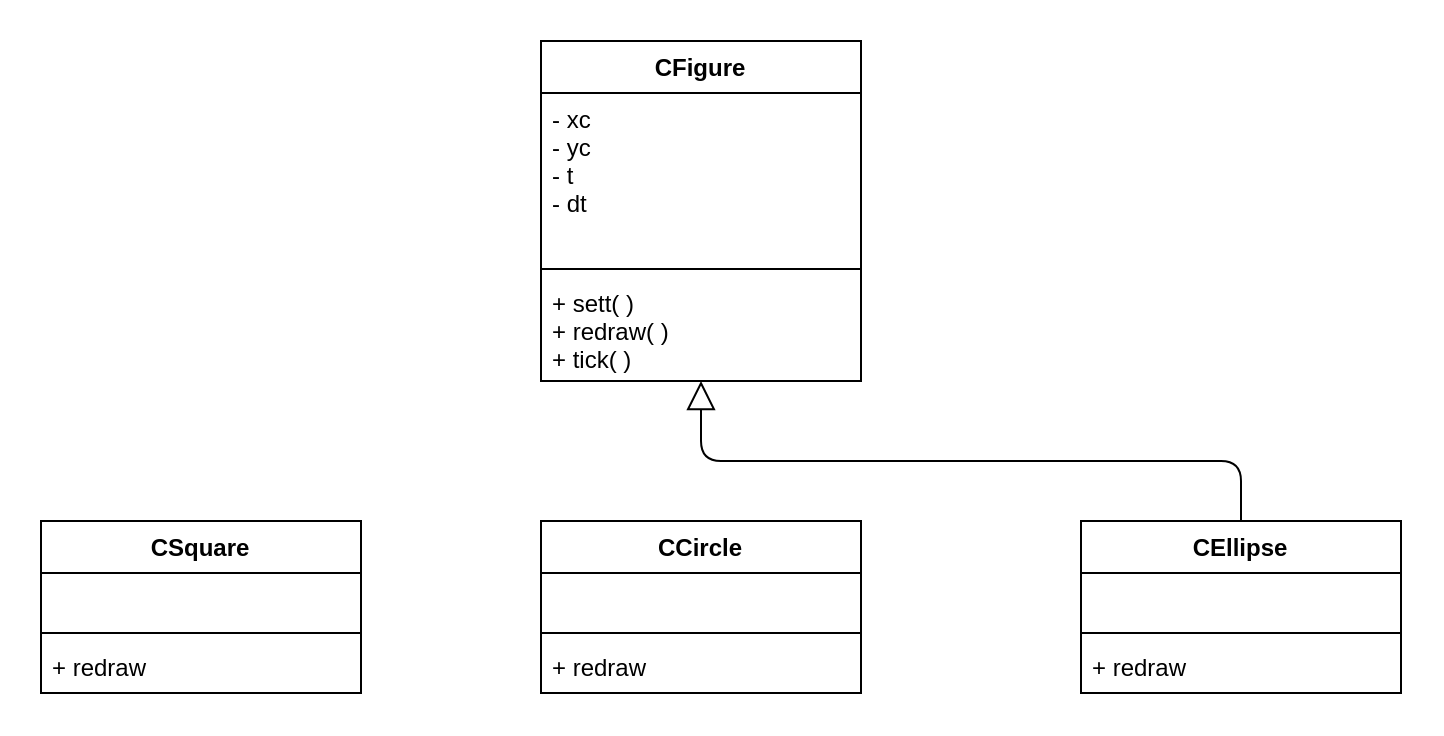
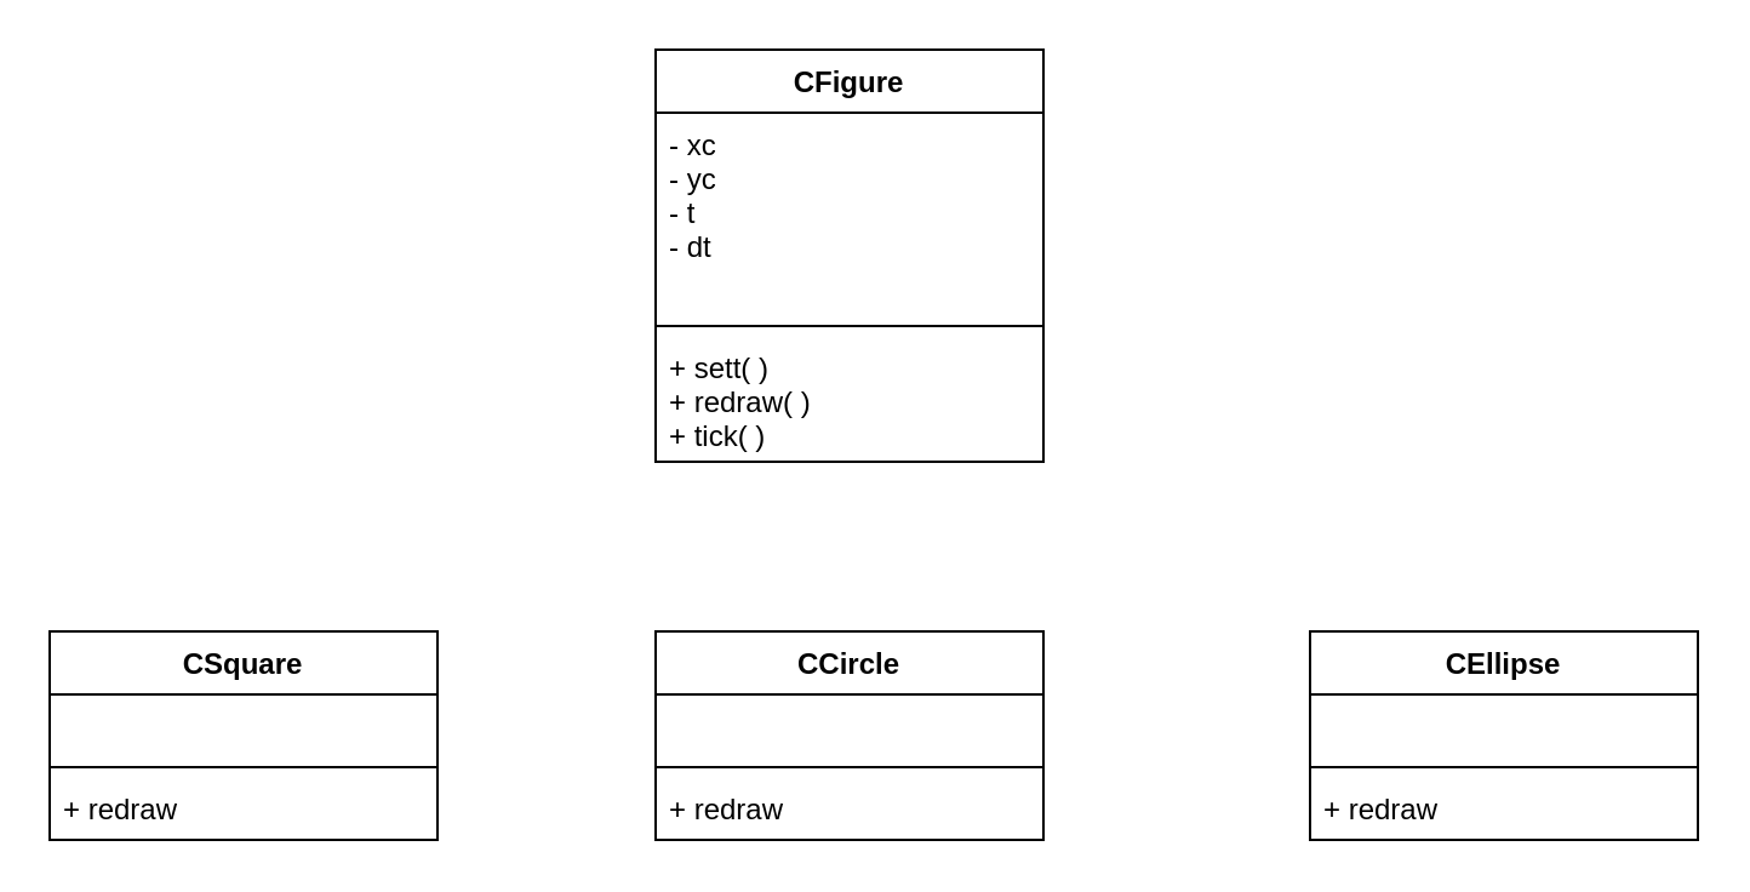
  <mxCell id="0" />
  <mxCell id="1" parent="0" />
  <mxCell id="2" value="CFigure" style="swimlane;fontStyle=1;align=center;verticalAlign=top;childLayout=stackLayout;horizontal=1;startSize=26;horizontalStack=0;resizeParent=1;resizeParentMax=0;resizeLast=0;collapsible=1;marginBottom=0;" vertex="1" parent="1"><mxGeometry x="270" y="20" width="160" height="170" as="geometry" /></mxCell>
  <mxCell id="3" value="- xc&#10;- yc&#10;- t&#10;- dt" style="text;strokeColor=none;fillColor=none;align=left;verticalAlign=top;spacingLeft=4;spacingRight=4;overflow=hidden;rotatable=0;points=[[0,0.5],[1,0.5]];portConstraint=eastwest;" vertex="1" parent="2"><mxGeometry y="26" width="160" height="84" as="geometry" /></mxCell>
  <mxCell id="4" value="" style="line;strokeWidth=1;fillColor=none;align=left;verticalAlign=middle;spacingTop=-1;spacingLeft=3;spacingRight=3;rotatable=0;labelPosition=right;points=[];portConstraint=eastwest;" vertex="1" parent="2"><mxGeometry y="110" width="160" height="8" as="geometry" /></mxCell>
  <mxCell id="5" value="+ sett( )&#10;+ redraw( )&#10;+ tick( )" style="text;strokeColor=none;fillColor=none;align=left;verticalAlign=top;spacingLeft=4;spacingRight=4;overflow=hidden;rotatable=0;points=[[0,0.5],[1,0.5]];portConstraint=eastwest;" vertex="1" parent="2"><mxGeometry y="118" width="160" height="52" as="geometry" /></mxCell>
  <mxCell id="6" value="CCircle" style="swimlane;fontStyle=1;align=center;verticalAlign=top;childLayout=stackLayout;horizontal=1;startSize=26;horizontalStack=0;resizeParent=1;resizeParentMax=0;resizeLast=0;collapsible=1;marginBottom=0;" vertex="1" parent="1"><mxGeometry x="270" y="260" width="160" height="86" as="geometry" /></mxCell>
  <mxCell id="7" value=" " style="text;strokeColor=none;fillColor=none;align=left;verticalAlign=top;spacingLeft=4;spacingRight=4;overflow=hidden;rotatable=0;points=[[0,0.5],[1,0.5]];portConstraint=eastwest;" vertex="1" parent="6"><mxGeometry y="26" width="160" height="26" as="geometry" /></mxCell>
  <mxCell id="8" value="" style="line;strokeWidth=1;fillColor=none;align=left;verticalAlign=middle;spacingTop=-1;spacingLeft=3;spacingRight=3;rotatable=0;labelPosition=right;points=[];portConstraint=eastwest;" vertex="1" parent="6"><mxGeometry y="52" width="160" height="8" as="geometry" /></mxCell>
  <mxCell id="9" value="+ redraw" style="text;strokeColor=none;fillColor=none;align=left;verticalAlign=top;spacingLeft=4;spacingRight=4;overflow=hidden;rotatable=0;points=[[0,0.5],[1,0.5]];portConstraint=eastwest;" vertex="1" parent="6"><mxGeometry y="60" width="160" height="26" as="geometry" /></mxCell>
  <mxCell id="10" value="CEllipse" style="swimlane;fontStyle=1;align=center;verticalAlign=top;childLayout=stackLayout;horizontal=1;startSize=26;horizontalStack=0;resizeParent=1;resizeParentMax=0;resizeLast=0;collapsible=1;marginBottom=0;" vertex="1" parent="1"><mxGeometry x="540" y="260" width="160" height="86" as="geometry" /></mxCell>
  <mxCell id="11" value=" " style="text;strokeColor=none;fillColor=none;align=left;verticalAlign=top;spacingLeft=4;spacingRight=4;overflow=hidden;rotatable=0;points=[[0,0.5],[1,0.5]];portConstraint=eastwest;" vertex="1" parent="10"><mxGeometry y="26" width="160" height="26" as="geometry" /></mxCell>
  <mxCell id="12" value="" style="line;strokeWidth=1;fillColor=none;align=left;verticalAlign=middle;spacingTop=-1;spacingLeft=3;spacingRight=3;rotatable=0;labelPosition=right;points=[];portConstraint=eastwest;" vertex="1" parent="10"><mxGeometry y="52" width="160" height="8" as="geometry" /></mxCell>
  <mxCell id="13" value="+ redraw" style="text;strokeColor=none;fillColor=none;align=left;verticalAlign=top;spacingLeft=4;spacingRight=4;overflow=hidden;rotatable=0;points=[[0,0.5],[1,0.5]];portConstraint=eastwest;" vertex="1" parent="10"><mxGeometry y="60" width="160" height="26" as="geometry" /></mxCell>
- <mxCell id="14" value="" style="endArrow=block;endFill=0;endSize=12;html=1;edgeStyle=orthogonalEdgeStyle;" edge="1" parent="1" source="10" target="2"><mxGeometry width="160" relative="1" as="geometry"><mxPoint x="540" y="370" as="sourcePoint" /><mxPoint x="620" y="190" as="targetPoint" /><Array as="points"><mxPoint x="620" y="230" /><mxPoint x="350" y="230" /></Array></mxGeometry></mxCell>
  <mxCell id="15" value="CSquare" style="swimlane;fontStyle=1;align=center;verticalAlign=top;childLayout=stackLayout;horizontal=1;startSize=26;horizontalStack=0;resizeParent=1;resizeParentMax=0;resizeLast=0;collapsible=1;marginBottom=0;" vertex="1" parent="1"><mxGeometry x="20" y="260" width="160" height="86" as="geometry" /></mxCell>
  <mxCell id="16" value=" " style="text;strokeColor=none;fillColor=none;align=left;verticalAlign=top;spacingLeft=4;spacingRight=4;overflow=hidden;rotatable=0;points=[[0,0.5],[1,0.5]];portConstraint=eastwest;" vertex="1" parent="15"><mxGeometry y="26" width="160" height="26" as="geometry" /></mxCell>
  <mxCell id="17" value="" style="line;strokeWidth=1;fillColor=none;align=left;verticalAlign=middle;spacingTop=-1;spacingLeft=3;spacingRight=3;rotatable=0;labelPosition=right;points=[];portConstraint=eastwest;" vertex="1" parent="15"><mxGeometry y="52" width="160" height="8" as="geometry" /></mxCell>
  <mxCell id="18" value="+ redraw" style="text;strokeColor=none;fillColor=none;align=left;verticalAlign=top;spacingLeft=4;spacingRight=4;overflow=hidden;rotatable=0;points=[[0,0.5],[1,0.5]];portConstraint=eastwest;" vertex="1" parent="15"><mxGeometry y="60" width="160" height="26" as="geometry" /></mxCell>
